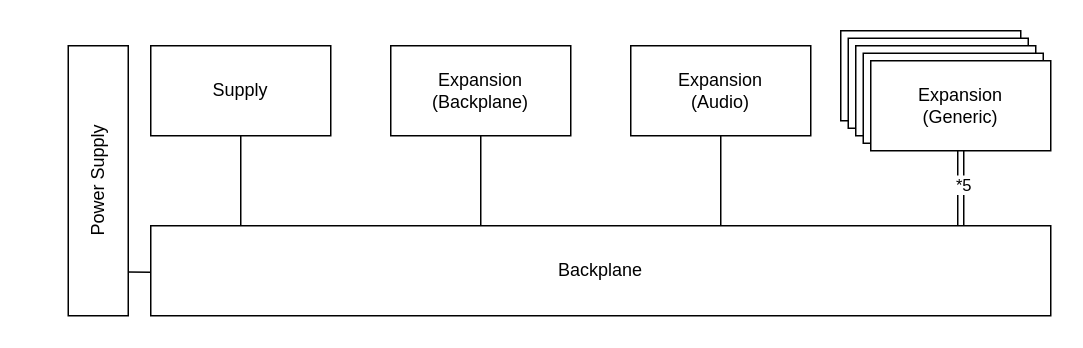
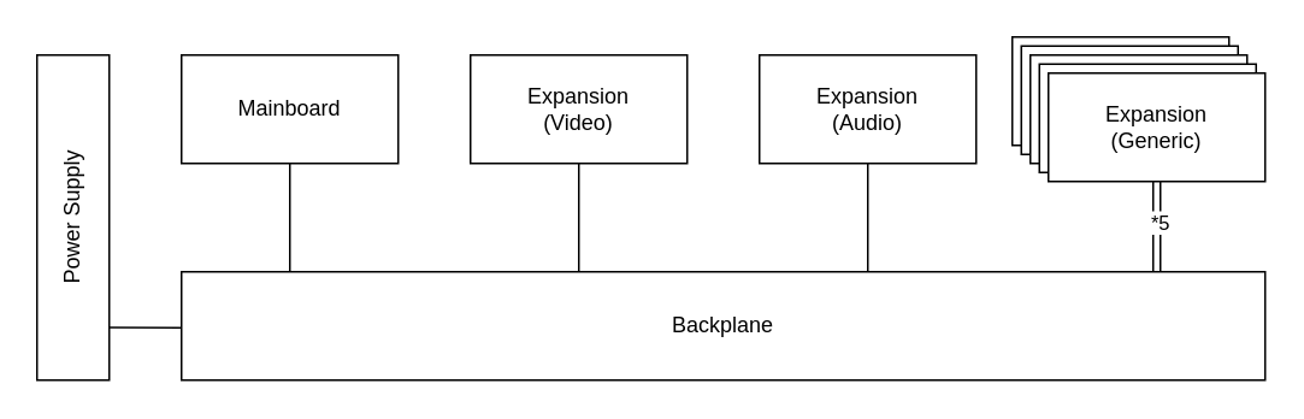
  <mxCell id="0" />
  <mxCell id="1" parent="0" />
  <mxCell id="2" value="Expansion&lt;br&gt;(Generic)" style="rounded=0;whiteSpace=wrap;html=1;shadow=0;" parent="1" vertex="1"><mxGeometry x="560" y="20" width="120" height="60" as="geometry" /></mxCell>
  <mxCell id="3" value="Expansion&lt;br&gt;(Generic)" style="rounded=0;whiteSpace=wrap;html=1;shadow=0;" parent="1" vertex="1"><mxGeometry x="565" y="25" width="120" height="60" as="geometry" /></mxCell>
  <mxCell id="4" style="edgeStyle=none;html=1;exitX=0.5;exitY=1;exitDx=0;exitDy=0;entryX=0.5;entryY=0;entryDx=0;entryDy=0;endArrow=none;endFill=0;" parent="1" source="5" target="15" edge="1"><mxGeometry relative="1" as="geometry" /></mxCell>
- <mxCell id="5" value="Supply" style="rounded=0;whiteSpace=wrap;html=1;" parent="1" vertex="1"><mxGeometry x="100" y="30" width="120" height="60" as="geometry" /></mxCell>
+ <mxCell id="5" value="Mainboard" style="rounded=0;whiteSpace=wrap;html=1;" parent="1" vertex="1"><mxGeometry x="100" y="30" width="120" height="60" as="geometry" /></mxCell>
  <mxCell id="6" style="edgeStyle=none;html=1;exitX=0.5;exitY=1;exitDx=0;exitDy=0;entryX=0.5;entryY=0;entryDx=0;entryDy=0;endArrow=none;endFill=0;" parent="1" source="7" target="16" edge="1"><mxGeometry relative="1" as="geometry" /></mxCell>
- <mxCell id="7" value="Expansion&lt;br&gt;(Backplane)" style="rounded=0;whiteSpace=wrap;html=1;" parent="1" vertex="1"><mxGeometry x="260" y="30" width="120" height="60" as="geometry" /></mxCell>
+ <mxCell id="7" value="Expansion&lt;br&gt;(Video)" style="rounded=0;whiteSpace=wrap;html=1;" parent="1" vertex="1"><mxGeometry x="260" y="30" width="120" height="60" as="geometry" /></mxCell>
  <mxCell id="8" style="edgeStyle=none;html=1;exitX=0.5;exitY=1;exitDx=0;exitDy=0;entryX=0.5;entryY=0;entryDx=0;entryDy=0;endArrow=none;endFill=0;" parent="1" source="9" target="17" edge="1"><mxGeometry relative="1" as="geometry" /></mxCell>
  <mxCell id="9" value="Expansion&lt;br&gt;(Audio)" style="rounded=0;whiteSpace=wrap;html=1;" parent="1" vertex="1"><mxGeometry x="420" y="30" width="120" height="60" as="geometry" /></mxCell>
  <mxCell id="10" value="Expansion&lt;br&gt;(Generic)" style="rounded=0;whiteSpace=wrap;html=1;shadow=0;" parent="1" vertex="1"><mxGeometry x="570" y="30" width="120" height="60" as="geometry" /></mxCell>
  <mxCell id="11" value="Expansion&lt;br&gt;(Generic)" style="rounded=0;whiteSpace=wrap;html=1;shadow=0;" parent="1" vertex="1"><mxGeometry x="575" y="35" width="120" height="60" as="geometry" /></mxCell>
  <mxCell id="12" style="edgeStyle=none;html=1;exitX=0.5;exitY=1;exitDx=0;exitDy=0;entryX=0.5;entryY=0;entryDx=0;entryDy=0;endArrow=none;endFill=0;strokeWidth=1;shape=link;" parent="1" source="14" target="18" edge="1"><mxGeometry relative="1" as="geometry" /></mxCell>
  <mxCell id="13" value="*5" style="edgeLabel;html=1;align=center;verticalAlign=middle;resizable=0;points=[];" parent="12" vertex="1" connectable="0"><mxGeometry x="-0.137" y="1" relative="1" as="geometry"><mxPoint as="offset" /></mxGeometry></mxCell>
  <mxCell id="14" value="Expansion&lt;br&gt;(Generic)" style="rounded=0;whiteSpace=wrap;html=1;shadow=0;" parent="1" vertex="1"><mxGeometry x="580" y="40" width="120" height="60" as="geometry" /></mxCell>
  <mxCell id="15" value="" style="rounded=0;whiteSpace=wrap;html=1;shadow=0;" parent="1" vertex="1"><mxGeometry x="150" y="150" width="20" height="20" as="geometry" /></mxCell>
  <mxCell id="16" value="" style="rounded=0;whiteSpace=wrap;html=1;shadow=0;" parent="1" vertex="1"><mxGeometry x="310" y="150" width="20" height="20" as="geometry" /></mxCell>
  <mxCell id="17" value="" style="rounded=0;whiteSpace=wrap;html=1;shadow=0;" parent="1" vertex="1"><mxGeometry x="470" y="150" width="20" height="20" as="geometry" /></mxCell>
  <mxCell id="18" value="" style="rounded=0;whiteSpace=wrap;html=1;shadow=0;" parent="1" vertex="1"><mxGeometry x="630" y="150" width="20" height="20" as="geometry" /></mxCell>
  <mxCell id="19" value="" style="rounded=0;whiteSpace=wrap;html=1;shadow=0;" parent="1" vertex="1"><mxGeometry x="625" y="150" width="5" height="15" as="geometry" /></mxCell>
  <mxCell id="20" value="" style="rounded=0;whiteSpace=wrap;html=1;shadow=0;" parent="1" vertex="1"><mxGeometry x="620" y="150" width="5" height="10" as="geometry" /></mxCell>
  <mxCell id="21" value="" style="rounded=0;whiteSpace=wrap;html=1;shadow=0;" parent="1" vertex="1"><mxGeometry x="615" y="150" width="5" height="5" as="geometry" /></mxCell>
  <mxCell id="22" value="Backplane" style="rounded=0;whiteSpace=wrap;html=1;shadow=0;" parent="1" vertex="1"><mxGeometry x="100" y="150" width="600" height="60" as="geometry" /></mxCell>
  <mxCell id="23" style="edgeStyle=none;html=1;exitX=0.99;exitY=0.838;exitDx=0;exitDy=0;endArrow=none;endFill=0;exitPerimeter=0;" edge="1" parent="1" source="24"><mxGeometry relative="1" as="geometry"><mxPoint x="100" y="181" as="targetPoint" /></mxGeometry></mxCell>
- <mxCell id="24" value="Power Supply" style="rounded=0;whiteSpace=wrap;html=1;shadow=0;horizontal=0;" vertex="1" parent="1"><mxGeometry x="45" y="30" width="40" height="180" as="geometry" /></mxCell>
+ <mxCell id="24" value="Power Supply" style="rounded=0;whiteSpace=wrap;html=1;shadow=0;horizontal=0;" vertex="1" parent="1"><mxGeometry x="20" y="30" width="40" height="180" as="geometry" /></mxCell>
